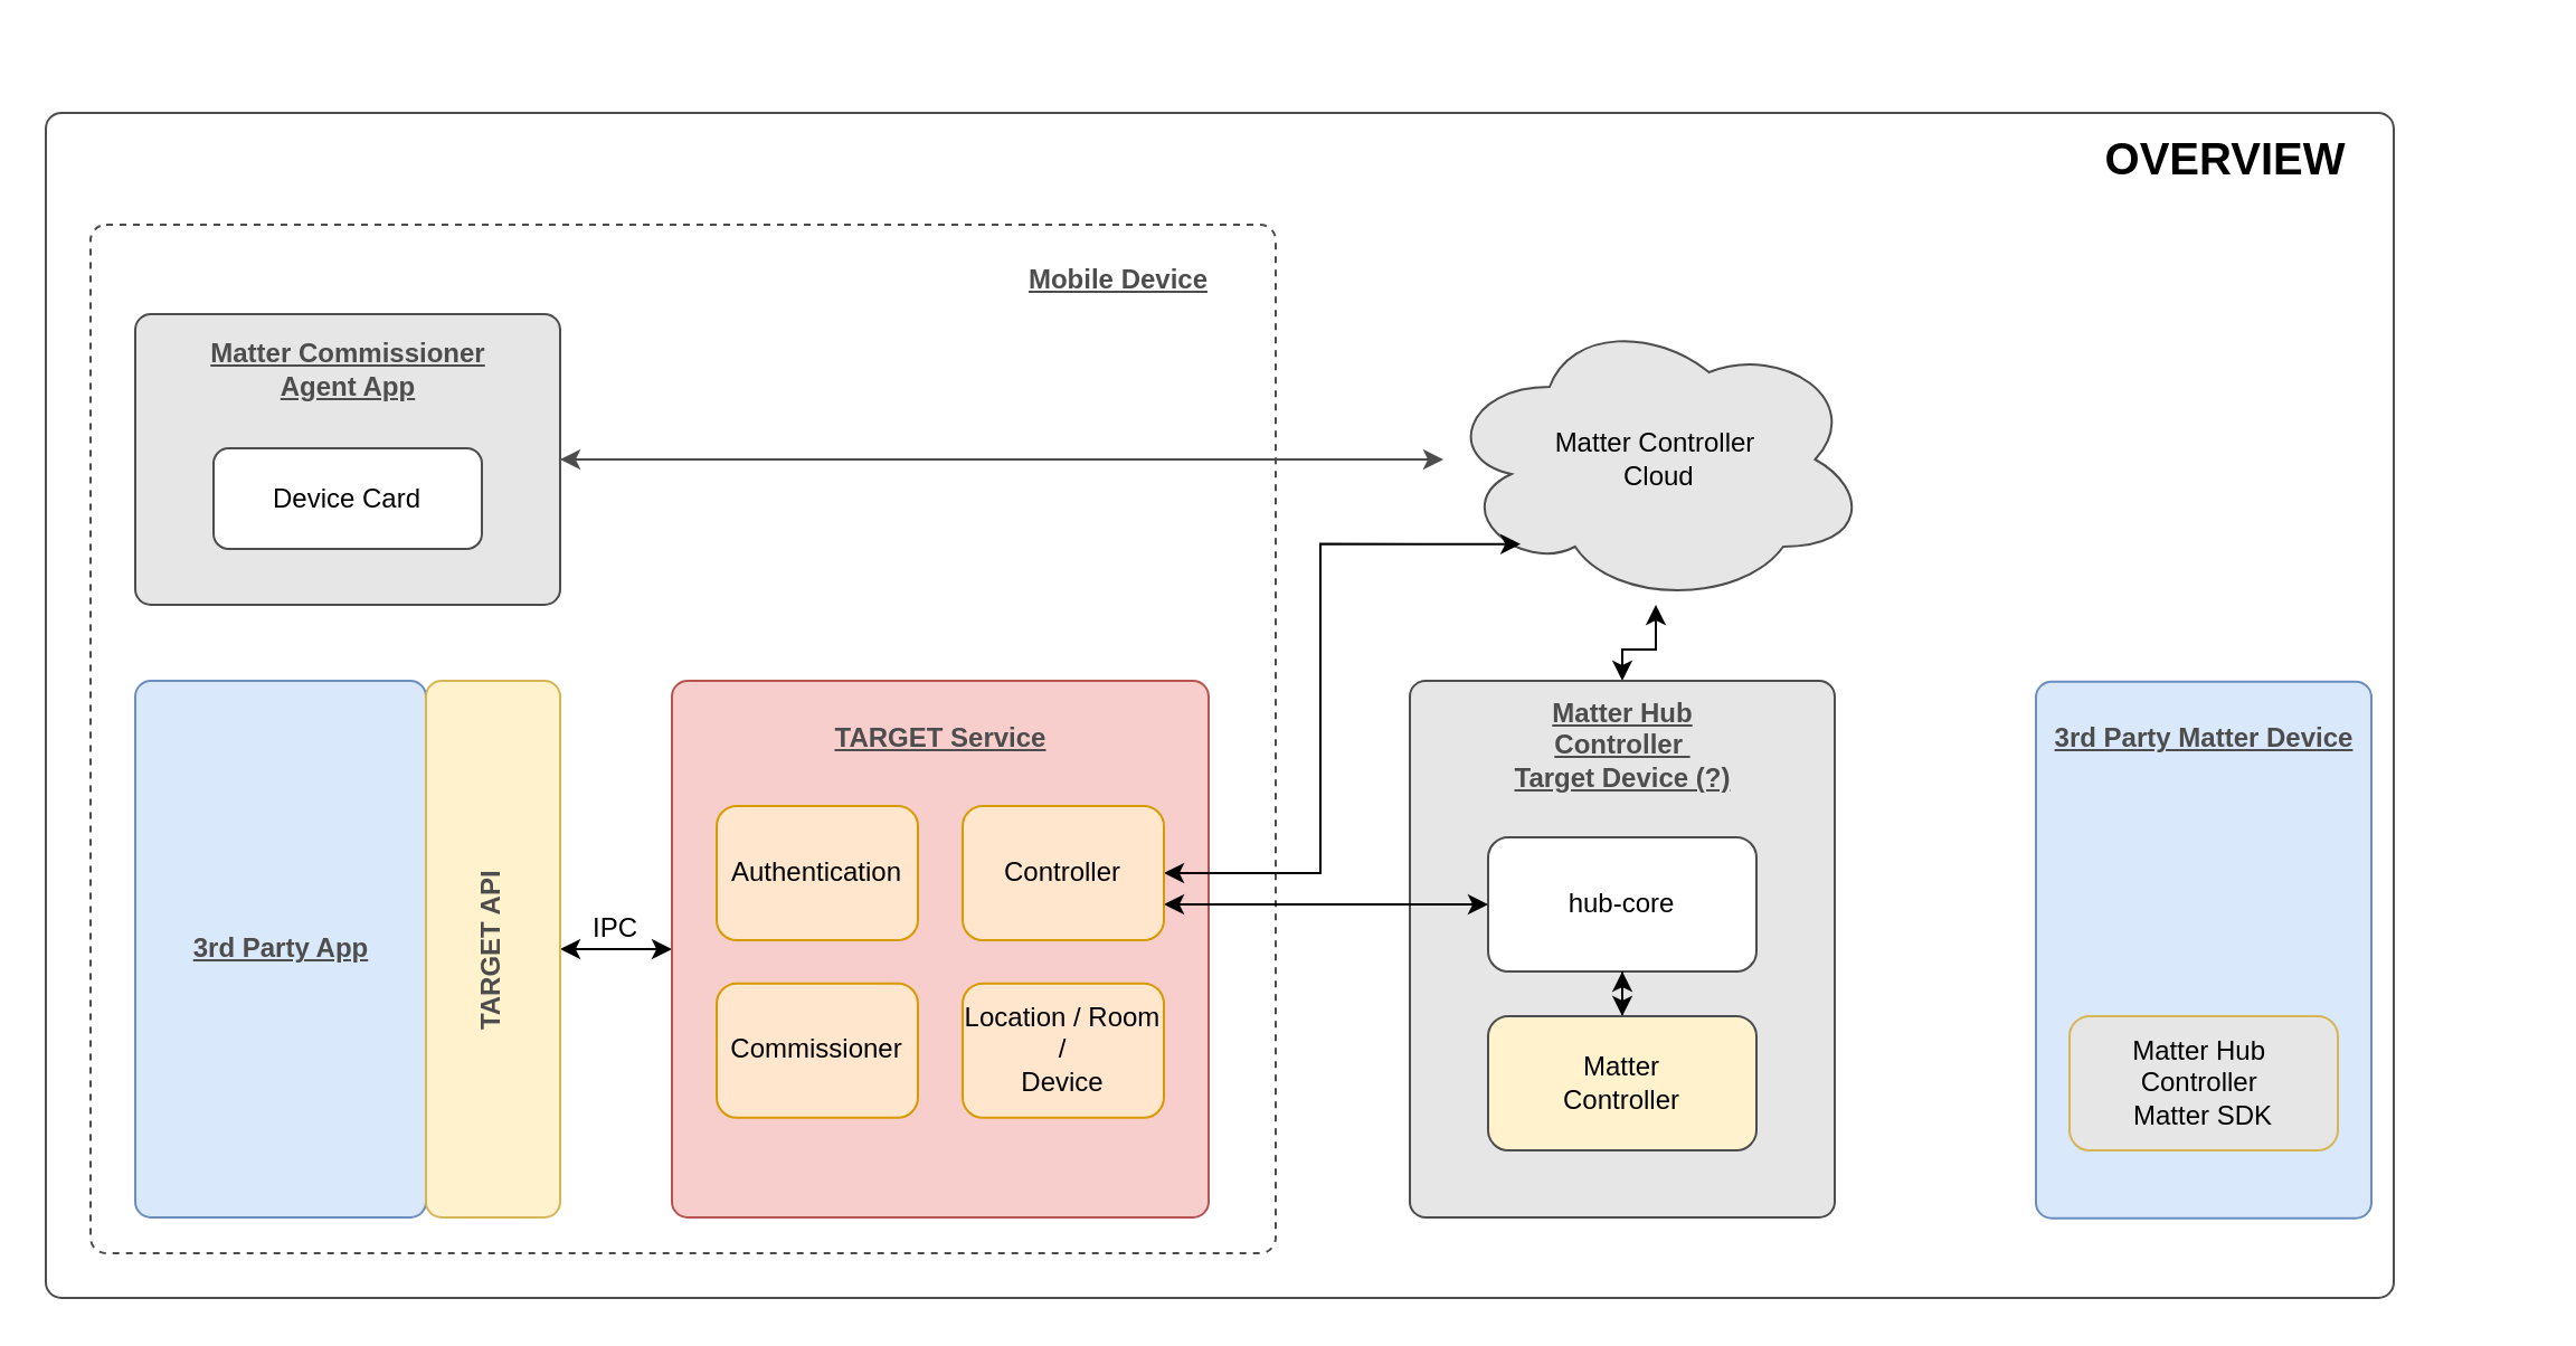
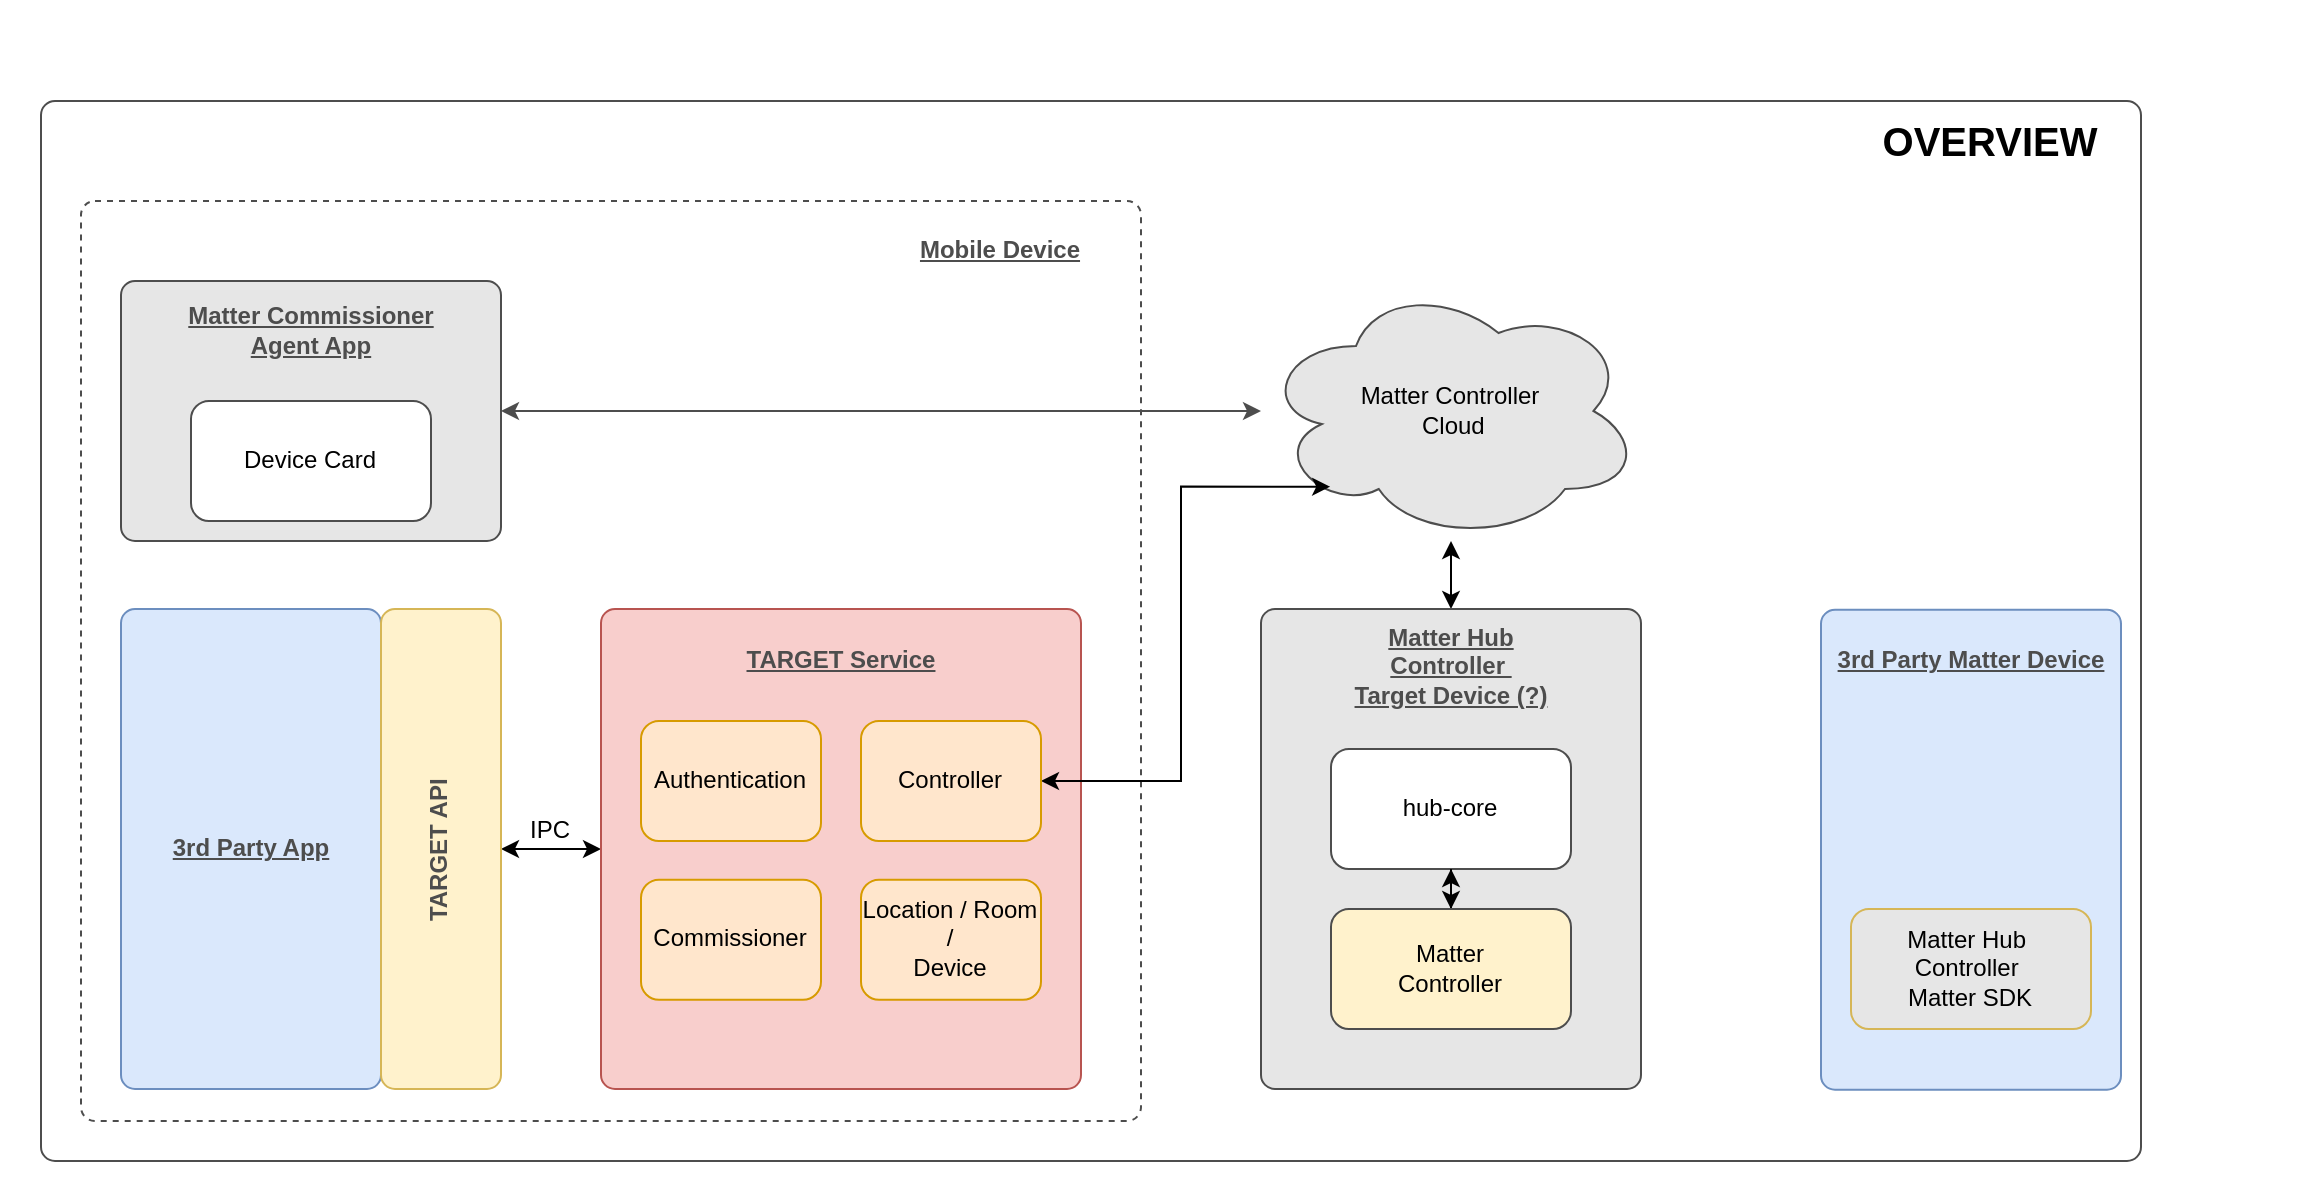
  <mxCell id="0" />
  <mxCell id="1" parent="0" />
  <mxCell id="2" value="" style="rounded=1;whiteSpace=wrap;html=1;absoluteArcSize=1;arcSize=14;strokeWidth=1;strokeColor=#4D4D4D;" parent="1" vertex="1"><mxGeometry x="20" y="50" width="1050" height="530" as="geometry" /></mxCell>
  <mxCell id="3" value="" style="rounded=1;whiteSpace=wrap;html=1;absoluteArcSize=1;arcSize=14;strokeWidth=1;strokeColor=#4D4D4D;dashed=1;" vertex="1" parent="1"><mxGeometry x="40" y="100" width="530" height="460" as="geometry" /></mxCell>
  <mxCell id="4" value="Mobile Device" style="text;html=1;strokeColor=none;fillColor=none;align=center;verticalAlign=middle;whiteSpace=wrap;rounded=0;fontColor=#4D4D4D;fontStyle=5" vertex="1" parent="1"><mxGeometry x="440" y="110" width="120" height="30" as="geometry" /></mxCell>
  <mxCell id="5" value="" style="rounded=1;whiteSpace=wrap;html=1;absoluteArcSize=1;arcSize=14;strokeWidth=1;strokeColor=#4D4D4D;fillColor=#E6E6E6;" vertex="1" parent="1"><mxGeometry x="60" y="140" width="190" height="130" as="geometry" /></mxCell>
  <mxCell id="6" value="Matter Commissioner&lt;br&gt;Agent App" style="text;html=1;strokeColor=none;fillColor=none;align=center;verticalAlign=middle;whiteSpace=wrap;rounded=0;fontColor=#4D4D4D;fontStyle=5" vertex="1" parent="1"><mxGeometry x="82.5" y="150" width="145" height="30" as="geometry" /></mxCell>
- <mxCell id="7" value="Device Card" style="rounded=1;whiteSpace=wrap;html=1;strokeColor=#4D4D4D;" vertex="1" parent="1"><mxGeometry x="95" y="200" width="120" height="45" as="geometry" /></mxCell>
+ <mxCell id="7" value="Device Card" style="rounded=1;whiteSpace=wrap;html=1;strokeColor=#4D4D4D;" vertex="1" parent="1"><mxGeometry x="95" y="200" width="120" height="60" as="geometry" /></mxCell>
  <mxCell id="8" style="edgeStyle=orthogonalEdgeStyle;rounded=0;orthogonalLoop=1;jettySize=auto;html=1;entryX=1;entryY=0.5;entryDx=0;entryDy=0;startArrow=classic;startFill=1;strokeColor=#4D4D4D;" edge="1" parent="1" source="10" target="5"><mxGeometry relative="1" as="geometry" /></mxCell>
  <mxCell id="9" style="edgeStyle=orthogonalEdgeStyle;rounded=0;orthogonalLoop=1;jettySize=auto;html=1;entryX=0.5;entryY=0;entryDx=0;entryDy=0;startArrow=classic;startFill=1;" edge="1" parent="1" source="10" target="11"><mxGeometry relative="1" as="geometry" /></mxCell>
- <mxCell id="10" value="Matter Controller&lt;br&gt;&amp;nbsp;Cloud" style="ellipse;shape=cloud;whiteSpace=wrap;html=1;fillColor=#E6E6E6;strokeColor=#4D4D4D;fontStyle=0" vertex="1" parent="1"><mxGeometry x="645" y="140" width="190" height="130" as="geometry" /></mxCell>
+ <mxCell id="10" value="Matter Controller&lt;br&gt;&amp;nbsp;Cloud" style="ellipse;shape=cloud;whiteSpace=wrap;html=1;fillColor=#E6E6E6;strokeColor=#4D4D4D;fontStyle=0" vertex="1" parent="1"><mxGeometry x="630" y="140" width="190" height="130" as="geometry" /></mxCell>
  <mxCell id="11" value="" style="rounded=1;whiteSpace=wrap;html=1;absoluteArcSize=1;arcSize=14;strokeWidth=1;strokeColor=#4D4D4D;fillColor=#E6E6E6;" vertex="1" parent="1"><mxGeometry x="630" y="304" width="190" height="240" as="geometry" /></mxCell>
  <mxCell id="12" value="Matter Hub &lt;br&gt;Controller&amp;nbsp;&lt;br&gt;Target Device (?)" style="text;html=1;strokeColor=none;fillColor=none;align=center;verticalAlign=middle;whiteSpace=wrap;rounded=0;fontColor=#4D4D4D;fontStyle=5" vertex="1" parent="1"><mxGeometry x="652.5" y="318" width="145" height="30" as="geometry" /></mxCell>
  <mxCell id="13" value="hub-core" style="rounded=1;whiteSpace=wrap;html=1;strokeColor=#4D4D4D;" vertex="1" parent="1"><mxGeometry x="665" y="374" width="120" height="60" as="geometry" /></mxCell>
  <mxCell id="14" style="edgeStyle=orthogonalEdgeStyle;rounded=0;orthogonalLoop=1;jettySize=auto;html=1;startArrow=classic;startFill=1;" edge="1" parent="1" source="15" target="13"><mxGeometry relative="1" as="geometry" /></mxCell>
  <mxCell id="15" value="Matter &lt;br&gt;Controller" style="rounded=1;whiteSpace=wrap;html=1;strokeColor=#4D4D4D;fillColor=#fff2cc;" vertex="1" parent="1"><mxGeometry x="665" y="454" width="120" height="60" as="geometry" /></mxCell>
  <mxCell id="16" value="" style="rounded=1;whiteSpace=wrap;html=1;absoluteArcSize=1;arcSize=14;strokeWidth=1;strokeColor=#6c8ebf;fillColor=#dae8fc;" vertex="1" parent="1"><mxGeometry x="60" y="304" width="130" height="240" as="geometry" /></mxCell>
  <mxCell id="17" style="edgeStyle=orthogonalEdgeStyle;rounded=0;orthogonalLoop=1;jettySize=auto;html=1;entryX=0;entryY=0.5;entryDx=0;entryDy=0;startArrow=classic;startFill=1;" edge="1" parent="1" source="18" target="21"><mxGeometry relative="1" as="geometry" /></mxCell>
  <mxCell id="18" value="" style="rounded=1;whiteSpace=wrap;html=1;absoluteArcSize=1;arcSize=14;strokeWidth=1;strokeColor=#d6b656;fillColor=#fff2cc;" vertex="1" parent="1"><mxGeometry x="190" y="304" width="60" height="240" as="geometry" /></mxCell>
  <mxCell id="19" value="3rd Party App" style="text;html=1;strokeColor=none;fillColor=none;align=center;verticalAlign=middle;whiteSpace=wrap;rounded=0;fontColor=#4D4D4D;fontStyle=5" vertex="1" parent="1"><mxGeometry x="52.5" y="409" width="145" height="30" as="geometry" /></mxCell>
  <mxCell id="20" value="TARGET API" style="text;html=1;strokeColor=none;fillColor=none;align=center;verticalAlign=middle;whiteSpace=wrap;rounded=0;fontColor=#4D4D4D;fontStyle=1;rotation=-90;" vertex="1" parent="1"><mxGeometry x="109.38" y="409.37" width="221.25" height="30" as="geometry" /></mxCell>
  <mxCell id="21" value="" style="rounded=1;whiteSpace=wrap;html=1;absoluteArcSize=1;arcSize=14;strokeWidth=1;strokeColor=#b85450;fillColor=#f8cecc;" vertex="1" parent="1"><mxGeometry x="300" y="304" width="240" height="240" as="geometry" /></mxCell>
  <mxCell id="22" value="TARGET Service" style="text;html=1;strokeColor=none;fillColor=none;align=center;verticalAlign=middle;whiteSpace=wrap;rounded=0;fontColor=#4D4D4D;fontStyle=5" vertex="1" parent="1"><mxGeometry x="347.5" y="315" width="145" height="30" as="geometry" /></mxCell>
  <mxCell id="23" value="Authentication" style="rounded=1;whiteSpace=wrap;html=1;strokeColor=#d79b00;fillColor=#ffe6cc;" vertex="1" parent="1"><mxGeometry x="320" y="360" width="90" height="60" as="geometry" /></mxCell>
- <mxCell id="24" style="edgeStyle=orthogonalEdgeStyle;rounded=0;orthogonalLoop=1;jettySize=auto;html=1;entryX=0;entryY=0.5;entryDx=0;entryDy=0;startArrow=classic;startFill=1;" edge="1" parent="1" source="26" target="13"><mxGeometry relative="1" as="geometry"><Array as="points"><mxPoint x="550" y="404" /><mxPoint x="550" y="404" /></Array></mxGeometry></mxCell>
  <mxCell id="25" style="edgeStyle=orthogonalEdgeStyle;rounded=0;orthogonalLoop=1;jettySize=auto;html=1;entryX=0.182;entryY=0.791;entryDx=0;entryDy=0;entryPerimeter=0;startArrow=classic;startFill=1;" edge="1" parent="1" source="26" target="10"><mxGeometry relative="1" as="geometry"><Array as="points"><mxPoint x="590" y="390" /><mxPoint x="590" y="243" /></Array></mxGeometry></mxCell>
  <mxCell id="26" value="Controller" style="rounded=1;whiteSpace=wrap;html=1;strokeColor=#d79b00;fillColor=#ffe6cc;" vertex="1" parent="1"><mxGeometry x="430" y="360" width="90" height="60" as="geometry" /></mxCell>
  <mxCell id="27" value="Commissioner" style="rounded=1;whiteSpace=wrap;html=1;strokeColor=#d79b00;fillColor=#ffe6cc;" vertex="1" parent="1"><mxGeometry x="320" y="439.37" width="90" height="60" as="geometry" /></mxCell>
  <mxCell id="28" value="Location / Room / &lt;br&gt;Device" style="rounded=1;whiteSpace=wrap;html=1;strokeColor=#d79b00;fillColor=#ffe6cc;" vertex="1" parent="1"><mxGeometry x="430" y="439.37" width="90" height="60" as="geometry" /></mxCell>
  <mxCell id="29" value="" style="rounded=1;whiteSpace=wrap;html=1;absoluteArcSize=1;arcSize=14;strokeWidth=1;strokeColor=#6c8ebf;fillColor=#dae8fc;" vertex="1" parent="1"><mxGeometry x="910" y="304.37" width="150" height="240" as="geometry" /></mxCell>
  <mxCell id="30" value="3rd Party Matter Device" style="text;html=1;strokeColor=none;fillColor=none;align=center;verticalAlign=middle;whiteSpace=wrap;rounded=0;fontColor=#4D4D4D;fontStyle=5" vertex="1" parent="1"><mxGeometry x="912.5" y="315" width="145" height="30" as="geometry" /></mxCell>
  <mxCell id="31" value="Matter Hub&amp;nbsp; Controller&amp;nbsp;&lt;br&gt;Matter SDK" style="rounded=1;whiteSpace=wrap;html=1;strokeColor=#d6b656;fillColor=#e6e6e6;" vertex="1" parent="1"><mxGeometry x="925" y="454" width="120" height="60" as="geometry" /></mxCell>
  <mxCell id="32" value="IPC" style="text;html=1;strokeColor=none;fillColor=none;align=center;verticalAlign=middle;whiteSpace=wrap;rounded=0;" vertex="1" parent="1"><mxGeometry x="245" y="400" width="60" height="30" as="geometry" /></mxCell>
  <mxCell id="33" value="OVERVIEW" style="text;html=1;strokeColor=none;fillColor=none;align=center;verticalAlign=middle;whiteSpace=wrap;rounded=0;fontStyle=1;fontSize=20;" vertex="1" parent="1"><mxGeometry x="860" y="20" width="270" height="100" as="geometry" /></mxCell>
